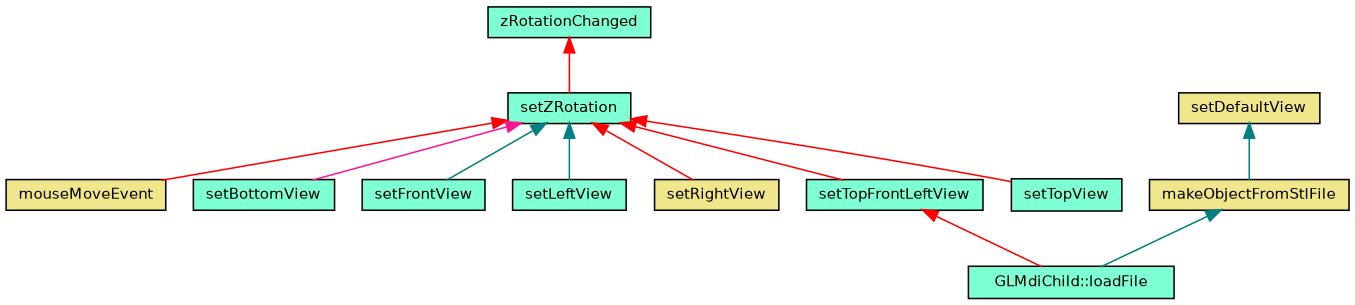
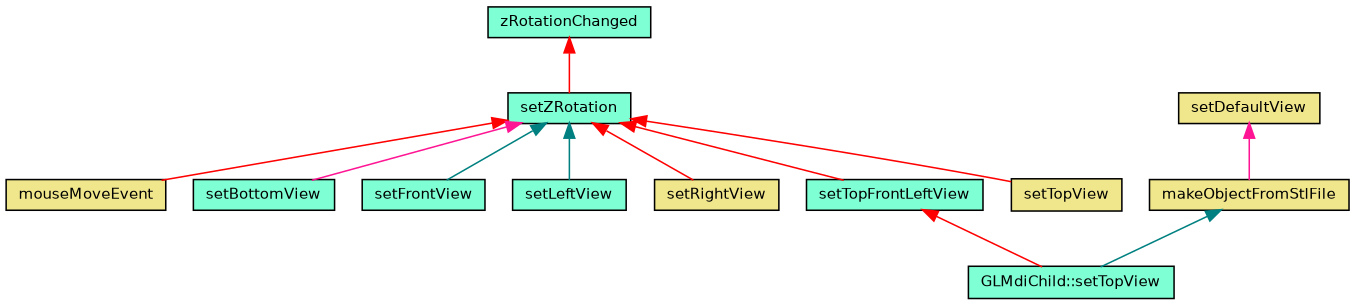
  digraph {
    rankdir=TB
    node [color=black fillcolor=aquamarine fontname=Helvetica fontsize=10 shape=record style=filled]
    edge [color=red dir=back fontname=Helvetica fontsize=10 labelfontname=Helvetica labelfontsize=10 style=solid]
    n1 [fontcolor=black height=0.2 label=zRotationChanged width=0.4]
    n2 [height=0.2 label=setZRotation width=0.4]
    n3 [fillcolor=khaki height=0.2 label=mouseMoveEvent width=0.4]
    n4 [height=0.2 label=setBottomView width=0.4]
    n5 [height=0.2 label=setFrontView width=0.4]
    n6 [height=0.2 label=setLeftView width=0.4]
    n7 [fillcolor=khaki height=0.2 label=setRightView width=0.4]
    n8 [height=0.2 label=setTopFrontLeftView width=0.4]
-   n9 [height=0.2 label=setTopView width=0.4]
-   n10 [height=0.2 label="GLMdiChild::loadFile" width=0.4]
+   n9 [fillcolor=khaki height=0.2 label=setTopView width=0.4]
+   n10 [height=0.2 label="GLMdiChild::setTopView" width=0.4]
    n11 [fillcolor=khaki height=0.2 label=setDefaultView width=0.4]
    n12 [fillcolor=khaki height=0.2 label=makeObjectFromStlFile width=0.4]
    n1 -> n2
    n2 -> n3
    n2 -> n4 [color=deeppink]
    n2 -> n5 [color=teal]
    n2 -> n6 [color=teal]
    n2 -> n7
    n2 -> n8
    n2 -> n9
    n8 -> n10
-   n11 -> n12 [color=teal]
+   n11 -> n12 [color=deeppink]
    n12 -> n10 [color=teal]
  }
